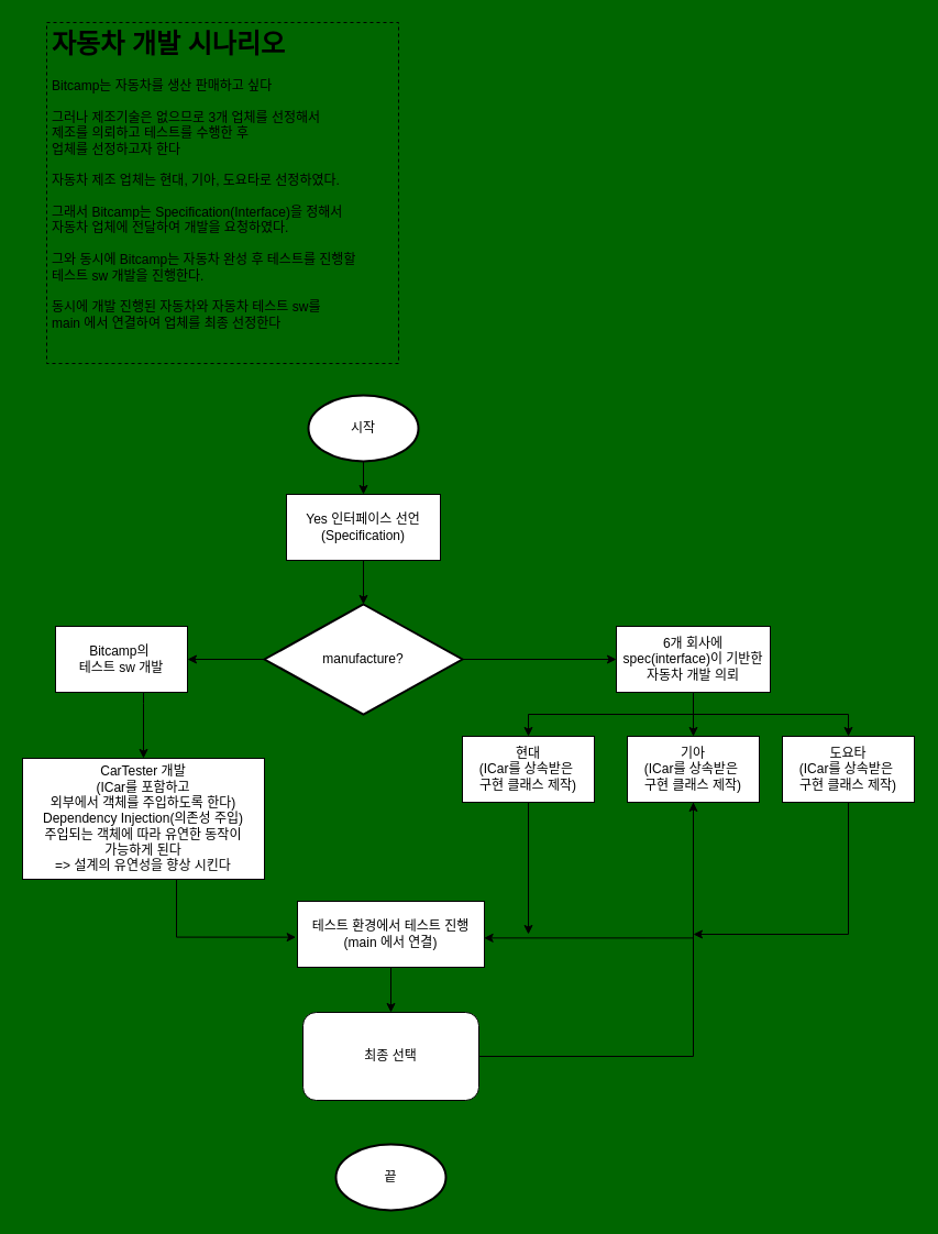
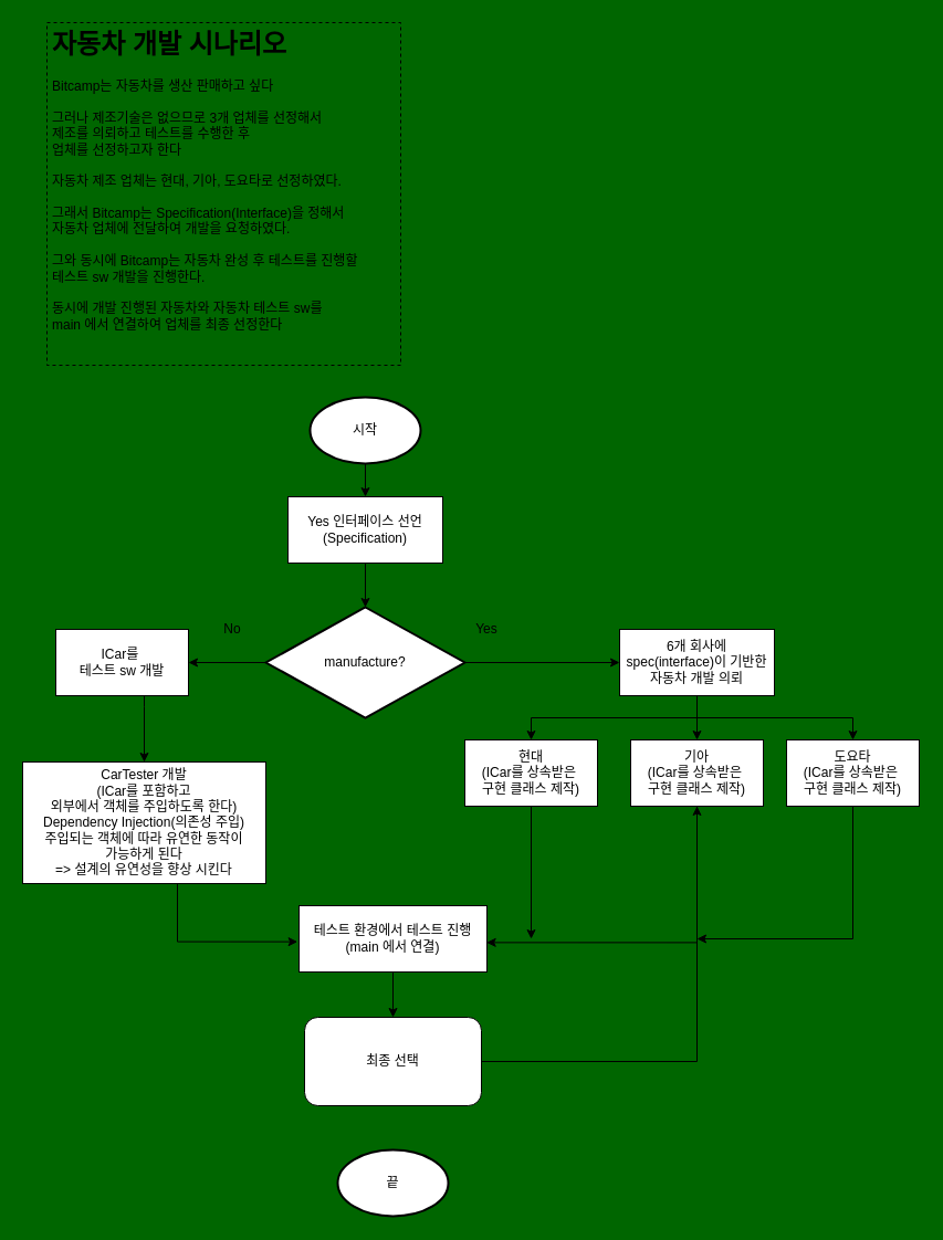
  <mxCell id="0" />
  <mxCell id="1" parent="0" />
  <mxCell id="2" value="" style="edgeStyle=orthogonalEdgeStyle;rounded=0;orthogonalLoop=1;jettySize=auto;html=1;" parent="1" source="3" target="5" edge="1"><mxGeometry relative="1" as="geometry" /></mxCell>
  <mxCell id="3" value="시작" style="strokeWidth=2;html=1;shape=mxgraph.flowchart.start_1;whiteSpace=wrap;" parent="1" vertex="1"><mxGeometry x="280" y="359" width="100" height="60" as="geometry" /></mxCell>
  <mxCell id="4" value="" style="edgeStyle=orthogonalEdgeStyle;rounded=0;orthogonalLoop=1;jettySize=auto;html=1;" parent="1" source="5" target="8" edge="1"><mxGeometry relative="1" as="geometry" /></mxCell>
  <mxCell id="5" value="Yes 인터페이스 선언&lt;br&gt;(Specification)" style="rounded=0;whiteSpace=wrap;html=1;" parent="1" vertex="1"><mxGeometry x="260" y="449" width="140" height="60" as="geometry" /></mxCell>
  <mxCell id="6" value="" style="edgeStyle=orthogonalEdgeStyle;rounded=0;orthogonalLoop=1;jettySize=auto;html=1;" parent="1" source="8" target="10" edge="1"><mxGeometry relative="1" as="geometry" /></mxCell>
  <mxCell id="7" value="" style="edgeStyle=orthogonalEdgeStyle;rounded=0;orthogonalLoop=1;jettySize=auto;html=1;" parent="1" source="8" target="15" edge="1"><mxGeometry relative="1" as="geometry" /></mxCell>
  <mxCell id="8" value="manufacture?" style="strokeWidth=2;html=1;shape=mxgraph.flowchart.decision;whiteSpace=wrap;" parent="1" vertex="1"><mxGeometry x="240" y="549" width="180" height="100" as="geometry" /></mxCell>
  <mxCell id="9" value="" style="edgeStyle=orthogonalEdgeStyle;rounded=0;orthogonalLoop=1;jettySize=auto;html=1;" parent="1" source="10" target="18" edge="1"><mxGeometry relative="1" as="geometry"><Array as="points"><mxPoint x="130" y="639" /><mxPoint x="130" y="639" /></Array></mxGeometry></mxCell>
- <mxCell id="10" value="Bitcamp의&amp;nbsp;&lt;br&gt;테스트 sw 개발" style="rounded=0;whiteSpace=wrap;html=1;" parent="1" vertex="1"><mxGeometry x="50" y="569" width="120" height="60" as="geometry" /></mxCell>
+ <mxCell id="10" value="ICar를&amp;nbsp;&lt;br&gt;테스트 sw 개발" style="rounded=0;whiteSpace=wrap;html=1;" parent="1" vertex="1"><mxGeometry x="50" y="569" width="120" height="60" as="geometry" /></mxCell>
+ <mxCell id="11" value="No" style="text;html=1;strokeColor=none;fillColor=none;align=center;verticalAlign=middle;whiteSpace=wrap;rounded=0;" parent="1" vertex="1"><mxGeometry x="190" y="559" width="40" height="20" as="geometry" /></mxCell>
  <mxCell id="12" value="" style="edgeStyle=orthogonalEdgeStyle;rounded=0;orthogonalLoop=1;jettySize=auto;html=1;" parent="1" source="15" target="22" edge="1"><mxGeometry relative="1" as="geometry" /></mxCell>
  <mxCell id="13" style="edgeStyle=orthogonalEdgeStyle;rounded=0;orthogonalLoop=1;jettySize=auto;html=1;exitX=0.5;exitY=1;exitDx=0;exitDy=0;entryX=0.5;entryY=0;entryDx=0;entryDy=0;" parent="1" source="15" target="20" edge="1"><mxGeometry relative="1" as="geometry" /></mxCell>
  <mxCell id="14" style="edgeStyle=orthogonalEdgeStyle;rounded=0;orthogonalLoop=1;jettySize=auto;html=1;entryX=0.5;entryY=0;entryDx=0;entryDy=0;" parent="1" source="15" target="24" edge="1"><mxGeometry relative="1" as="geometry"><Array as="points"><mxPoint x="630" y="649" /><mxPoint x="771" y="649" /></Array></mxGeometry></mxCell>
  <mxCell id="15" value="6개 회사에&lt;br&gt;spec(interface)이 기반한&lt;br&gt;자동차 개발 의뢰" style="rounded=0;whiteSpace=wrap;html=1;" parent="1" vertex="1"><mxGeometry x="560" y="569" width="140" height="60" as="geometry" /></mxCell>
+ <mxCell id="16" value="Yes" style="text;html=1;strokeColor=none;fillColor=none;align=center;verticalAlign=middle;whiteSpace=wrap;rounded=0;" parent="1" vertex="1"><mxGeometry x="420" y="559" width="40" height="20" as="geometry" /></mxCell>
  <mxCell id="17" style="edgeStyle=orthogonalEdgeStyle;rounded=0;orthogonalLoop=1;jettySize=auto;html=1;entryX=-0.008;entryY=0.544;entryDx=0;entryDy=0;entryPerimeter=0;" parent="1" source="18" target="26" edge="1"><mxGeometry relative="1" as="geometry"><Array as="points"><mxPoint x="160" y="852" /></Array></mxGeometry></mxCell>
  <mxCell id="18" value="CarTester 개발&lt;br&gt;(ICar를 포함하고&lt;br&gt;외부에서 객체를 주입하도록 한다)&lt;br&gt;Dependency Injection(의존성 주입)&lt;br&gt;주입되는 객체에 따라 유연한 동작이&lt;br&gt;가능하게 된다&lt;br&gt;=&amp;gt; 설계의 유연성을 향상 시킨다" style="rounded=0;whiteSpace=wrap;html=1;" parent="1" vertex="1"><mxGeometry x="20" y="689" width="220" height="110" as="geometry" /></mxCell>
  <mxCell id="19" style="edgeStyle=orthogonalEdgeStyle;rounded=0;orthogonalLoop=1;jettySize=auto;html=1;" parent="1" source="20" edge="1"><mxGeometry relative="1" as="geometry"><mxPoint x="480" y="849" as="targetPoint" /><Array as="points"><mxPoint x="480" y="849" /><mxPoint x="480" y="849" /></Array></mxGeometry></mxCell>
  <mxCell id="20" value="현대&lt;br&gt;(ICar를 상속받은&amp;nbsp;&lt;br&gt;구현 클래스 제작)" style="rounded=0;whiteSpace=wrap;html=1;" parent="1" vertex="1"><mxGeometry x="420" y="669" width="120" height="60" as="geometry" /></mxCell>
  <mxCell id="21" style="edgeStyle=orthogonalEdgeStyle;rounded=0;orthogonalLoop=1;jettySize=auto;html=1;entryX=0.998;entryY=0.556;entryDx=0;entryDy=0;entryPerimeter=0;" parent="1" source="22" target="26" edge="1"><mxGeometry relative="1" as="geometry"><Array as="points"><mxPoint x="630" y="852" /></Array></mxGeometry></mxCell>
  <mxCell id="22" value="기아&lt;br&gt;(ICar를 상속받은&amp;nbsp;&lt;br&gt;구현 클래스 제작)" style="rounded=0;whiteSpace=wrap;html=1;" parent="1" vertex="1"><mxGeometry x="570" y="669" width="120" height="60" as="geometry" /></mxCell>
  <mxCell id="23" style="edgeStyle=orthogonalEdgeStyle;rounded=0;orthogonalLoop=1;jettySize=auto;html=1;" parent="1" source="24" edge="1"><mxGeometry relative="1" as="geometry"><mxPoint x="630" y="849" as="targetPoint" /><Array as="points"><mxPoint x="771" y="849" /></Array></mxGeometry></mxCell>
  <mxCell id="24" value="도요타&lt;br&gt;(ICar를 상속받은&amp;nbsp;&lt;br&gt;구현 클래스 제작)" style="rounded=0;whiteSpace=wrap;html=1;" parent="1" vertex="1"><mxGeometry x="711" y="669" width="120" height="60" as="geometry" /></mxCell>
  <mxCell id="25" value="" style="edgeStyle=orthogonalEdgeStyle;rounded=0;orthogonalLoop=1;jettySize=auto;html=1;" parent="1" source="26" target="29" edge="1"><mxGeometry relative="1" as="geometry" /></mxCell>
  <mxCell id="26" value="테스트 환경에서 테스트 진행&lt;br&gt;(main 에서 연결)" style="rounded=0;whiteSpace=wrap;html=1;" parent="1" vertex="1"><mxGeometry x="270" y="819" width="170" height="60" as="geometry" /></mxCell>
  <mxCell id="27" value="&lt;h1&gt;자동차 개발 시나리오&lt;/h1&gt;&lt;div&gt;Bitcamp는 자동차를 생산 판매하고 싶다&lt;/div&gt;&lt;div&gt;&lt;br&gt;&lt;/div&gt;&lt;div&gt;그러나 제조기술은 없으므로 3개 업체를 선정해서&amp;nbsp;&lt;/div&gt;&lt;div&gt;제조를 의뢰하고 테스트를 수행한 후&lt;/div&gt;&lt;div&gt;업체를 선정하고자 한다&lt;/div&gt;&lt;div&gt;&lt;br&gt;&lt;/div&gt;&lt;div&gt;자동차 제조 업체는 현대, 기아, 도요타로 선정하였다.&lt;/div&gt;&lt;div&gt;&lt;br&gt;&lt;/div&gt;&lt;div&gt;그래서 Bitcamp는 Specification(Interface)을 정해서&lt;/div&gt;&lt;div&gt;자동차 업체에 전달하여 개발을 요청하였다.&lt;/div&gt;&lt;div&gt;&lt;br&gt;&lt;/div&gt;&lt;div&gt;그와 동시에 Bitcamp는 자동차 완성 후 테스트를 진행할&lt;/div&gt;&lt;div&gt;테스트 sw 개발을 진행한다.&lt;/div&gt;&lt;div&gt;&lt;br&gt;&lt;/div&gt;&lt;div&gt;동시에 개발 진행된 자동차와 자동차 테스트 sw를&lt;/div&gt;&lt;div&gt;main 에서 연결하여 업체를 최종 선정한다&lt;/div&gt;" style="text;html=1;fillColor=none;spacing=5;spacingTop=-20;whiteSpace=wrap;overflow=hidden;rounded=0;strokeColor=#000000;strokeWidth=1;dashed=1;" parent="1" vertex="1"><mxGeometry x="42" y="20" width="320" height="310" as="geometry" /></mxCell>
  <mxCell id="28" value="" style="edgeStyle=orthogonalEdgeStyle;rounded=0;orthogonalLoop=1;jettySize=auto;html=1;" parent="1" source="29" target="22" edge="1"><mxGeometry relative="1" as="geometry" /></mxCell>
  <mxCell id="29" value="최종 선택" style="whiteSpace=wrap;html=1;strokeColor=#000000;strokeWidth=1;rounded=1;" parent="1" vertex="1"><mxGeometry x="275" y="920" width="160" height="80" as="geometry" /></mxCell>
  <mxCell id="30" value="끝" style="strokeWidth=2;html=1;shape=mxgraph.flowchart.start_1;whiteSpace=wrap;" parent="1" vertex="1"><mxGeometry x="305" y="1040" width="100" height="60" as="geometry" /></mxCell>
